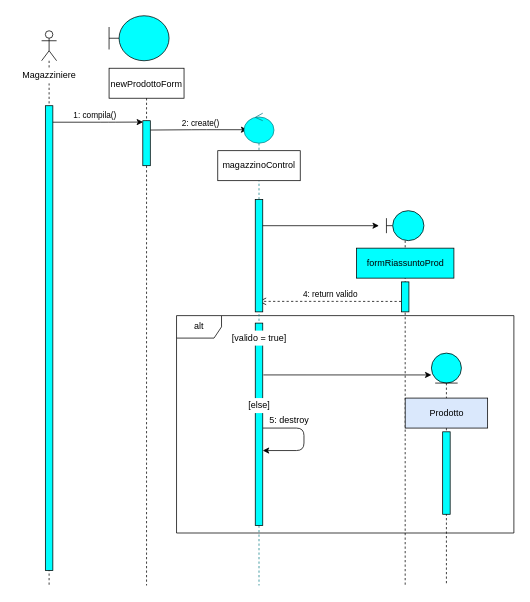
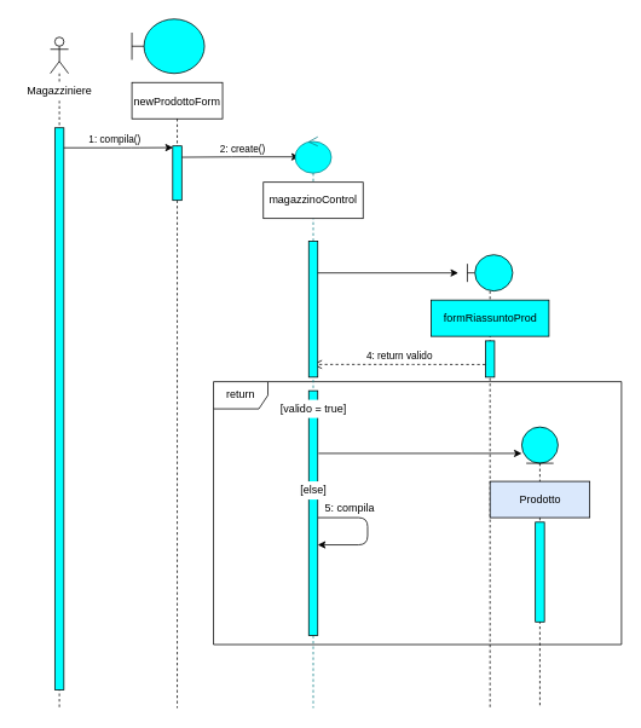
  <mxCell id="0" />
  <mxCell id="1" parent="0" />
- <mxCell id="2" value="alt" style="shape=umlFrame;whiteSpace=wrap;html=1;fillColor=#FFFFFF;" parent="1" vertex="1"><mxGeometry x="235" y="420" width="450" height="290" as="geometry" /></mxCell>
+ <mxCell id="2" value="return" style="shape=umlFrame;whiteSpace=wrap;html=1;fillColor=#FFFFFF;" parent="1" vertex="1"><mxGeometry x="235" y="420" width="450" height="290" as="geometry" /></mxCell>
  <mxCell id="3" value="newProdottoForm" style="shape=umlLifeline;perimeter=lifelinePerimeter;container=1;collapsible=0;recursiveResize=0;rounded=0;shadow=0;strokeWidth=1;fillColor=#FFFFFF;" parent="1" vertex="1"><mxGeometry x="145" y="90" width="100" height="690" as="geometry" /></mxCell>
  <mxCell id="4" value="" style="points=[];perimeter=orthogonalPerimeter;rounded=0;shadow=0;strokeWidth=1;fillColor=#00FFFF;" parent="3" vertex="1"><mxGeometry x="45" y="70" width="10" height="60" as="geometry" /></mxCell>
  <mxCell id="5" value="" style="shape=umlBoundary;whiteSpace=wrap;html=1;fillColor=#00FFFF;" parent="1" vertex="1"><mxGeometry x="145" y="20" width="80" height="60" as="geometry" /></mxCell>
  <mxCell id="6" value="1: compila()" style="endArrow=classic;html=1;entryX=0.138;entryY=0.099;entryDx=0;entryDy=0;entryPerimeter=0;fillColor=#00FFFF;" parent="1" edge="1"><mxGeometry x="-0.058" y="9" width="50" height="50" relative="1" as="geometry"><mxPoint x="69" y="162" as="sourcePoint" /><mxPoint x="190.38" y="161.81" as="targetPoint" /><Array as="points"><mxPoint x="144" y="162" /></Array><mxPoint as="offset" /></mxGeometry></mxCell>
  <mxCell id="7" value="2: create()" style="endArrow=classic;html=1;exitX=1.027;exitY=0.255;exitDx=0;exitDy=0;exitPerimeter=0;fillColor=#00FFFF;" parent="1" edge="1"><mxGeometry x="0.04" y="8" width="50" height="50" relative="1" as="geometry"><mxPoint x="200.27" y="172.45" as="sourcePoint" /><mxPoint x="329.5" y="172" as="targetPoint" /><Array as="points"><mxPoint x="265" y="172" /></Array><mxPoint as="offset" /></mxGeometry></mxCell>
  <mxCell id="8" value="" style="shape=umlLifeline;participant=umlEntity;perimeter=lifelinePerimeter;whiteSpace=wrap;html=1;container=1;collapsible=0;recursiveResize=0;verticalAlign=top;spacingTop=36;outlineConnect=0;fillColor=#00FFFF;" parent="1" vertex="1"><mxGeometry x="575" y="470" width="40" height="310" as="geometry" /></mxCell>
  <mxCell id="9" value="" style="html=1;points=[];perimeter=orthogonalPerimeter;fillColor=#00FFFF;" parent="8" vertex="1"><mxGeometry x="15" y="105" width="10" height="110" as="geometry" /></mxCell>
  <mxCell id="10" value="" style="shape=umlLifeline;participant=umlBoundary;perimeter=lifelinePerimeter;whiteSpace=wrap;html=1;container=1;collapsible=0;recursiveResize=0;verticalAlign=top;spacingTop=36;outlineConnect=0;fillColor=#00FFFF;" parent="1" vertex="1"><mxGeometry x="515" y="280" width="50" height="500" as="geometry" /></mxCell>
  <mxCell id="11" value="" style="html=1;points=[];perimeter=orthogonalPerimeter;fillColor=#00FFFF;" parent="10" vertex="1"><mxGeometry x="20" y="95" width="10" height="40" as="geometry" /></mxCell>
  <mxCell id="12" value="formRiassuntoProd" style="html=1;fillColor=#00ffff;" parent="1" vertex="1"><mxGeometry x="475" y="330" width="130" height="40" as="geometry" /></mxCell>
  <mxCell id="13" value="4: return valido" style="html=1;verticalAlign=bottom;endArrow=open;dashed=1;endSize=8;fillColor=#00FFFF;exitX=-0.025;exitY=0.652;exitDx=0;exitDy=0;exitPerimeter=0;" parent="1" source="11" target="22" edge="1"><mxGeometry relative="1" as="geometry"><mxPoint x="465" y="259.5" as="sourcePoint" /><mxPoint x="405" y="401" as="targetPoint" /><Array as="points"><mxPoint x="455" y="401" /></Array></mxGeometry></mxCell>
  <mxCell id="14" value="Prodotto" style="html=1;fillColor=#dae8fc;" parent="1" vertex="1"><mxGeometry x="540" y="530" width="110" height="40" as="geometry" /></mxCell>
- <mxCell id="15" value="5: destroy" style="text;html=1;align=center;verticalAlign=middle;resizable=0;points=[];autosize=1;" parent="1" vertex="1"><mxGeometry x="350" y="550" width="70" height="20" as="geometry" /></mxCell>
+ <mxCell id="15" value="5: compila" style="text;html=1;align=center;verticalAlign=middle;resizable=0;points=[];autosize=1;" parent="1" vertex="1"><mxGeometry x="350" y="550" width="70" height="20" as="geometry" /></mxCell>
  <mxCell id="16" value="" style="shape=umlLifeline;participant=umlActor;perimeter=lifelinePerimeter;whiteSpace=wrap;html=1;container=1;collapsible=0;recursiveResize=0;verticalAlign=top;spacingTop=36;outlineConnect=0;fillColor=#FFFFFF;" parent="1" vertex="1"><mxGeometry x="55" y="40" width="20" height="740" as="geometry" /></mxCell>
  <mxCell id="17" value="" style="html=1;points=[];perimeter=orthogonalPerimeter;fillColor=#00FFFF;" parent="16" vertex="1"><mxGeometry x="5" y="100" width="10" height="620" as="geometry" /></mxCell>
  <mxCell id="18" value="Magazziniere" style="text;html=1;align=center;verticalAlign=middle;resizable=0;points=[];autosize=1;fillColor=#FFFFFF;" parent="1" vertex="1"><mxGeometry x="20" y="90" width="90" height="20" as="geometry" /></mxCell>
  <mxCell id="19" value="" style="endArrow=classic;html=1;fillColor=#00FFFF;" parent="1" source="22" edge="1"><mxGeometry width="50" height="50" relative="1" as="geometry"><mxPoint x="381.33" y="300" as="sourcePoint" /><mxPoint x="505" y="300.04" as="targetPoint" /></mxGeometry></mxCell>
  <mxCell id="20" value="" style="endArrow=classic;html=1;fillColor=#00FFFF;entryX=0;entryY=0.094;entryDx=0;entryDy=0;entryPerimeter=0;exitX=1.087;exitY=0.256;exitDx=0;exitDy=0;exitPerimeter=0;" parent="1" source="24" target="8" edge="1"><mxGeometry width="50" height="50" relative="1" as="geometry"><mxPoint x="365" y="499" as="sourcePoint" /><mxPoint x="503.56" y="507.9" as="targetPoint" /></mxGeometry></mxCell>
  <mxCell id="21" value="" style="endArrow=classic;html=1;fillColor=#00FFFF;" parent="1" source="24" target="24" edge="1"><mxGeometry width="50" height="50" relative="1" as="geometry"><mxPoint x="482.5" y="450" as="sourcePoint" /><mxPoint x="379" y="600" as="targetPoint" /><Array as="points"><mxPoint x="405" y="570" /><mxPoint x="405" y="600" /></Array></mxGeometry></mxCell>
  <mxCell id="22" value="" style="shape=umlLifeline;participant=umlControl;perimeter=lifelinePerimeter;whiteSpace=wrap;html=1;container=1;collapsible=0;recursiveResize=0;verticalAlign=top;spacingTop=36;outlineConnect=0;strokeColor=#0e8088;fillColor=#00FFFF;" parent="1" vertex="1"><mxGeometry x="325" y="150" width="40" height="630" as="geometry" /></mxCell>
  <mxCell id="23" value="" style="points=[];perimeter=orthogonalPerimeter;rounded=0;shadow=0;strokeWidth=1;fillColor=#00FFFF;" parent="22" vertex="1"><mxGeometry x="15" y="115" width="10" height="150" as="geometry" /></mxCell>
  <mxCell id="24" value="" style="html=1;points=[];perimeter=orthogonalPerimeter;fillColor=#00FFFF;" parent="1" vertex="1"><mxGeometry x="340" y="430" width="10" height="270" as="geometry" /></mxCell>
  <mxCell id="25" value="[valido = true]" style="text;html=1;strokeColor=none;align=center;verticalAlign=middle;whiteSpace=wrap;rounded=0;fillColor=#ffffff;" parent="1" vertex="1"><mxGeometry x="302.5" y="440" width="85" height="20" as="geometry" /></mxCell>
  <mxCell id="26" value="[else]" style="text;html=1;align=center;verticalAlign=middle;resizable=0;points=[];autosize=1;fillColor=#FFFFFF;" parent="1" vertex="1"><mxGeometry x="325" y="530" width="40" height="20" as="geometry" /></mxCell>
  <mxCell id="27" value="magazzinoControl" style="rounded=0;whiteSpace=wrap;html=1;align=center;fillColor=#FFFFFF;" parent="1" vertex="1"><mxGeometry x="290" y="200" width="110" height="40" as="geometry" /></mxCell>
